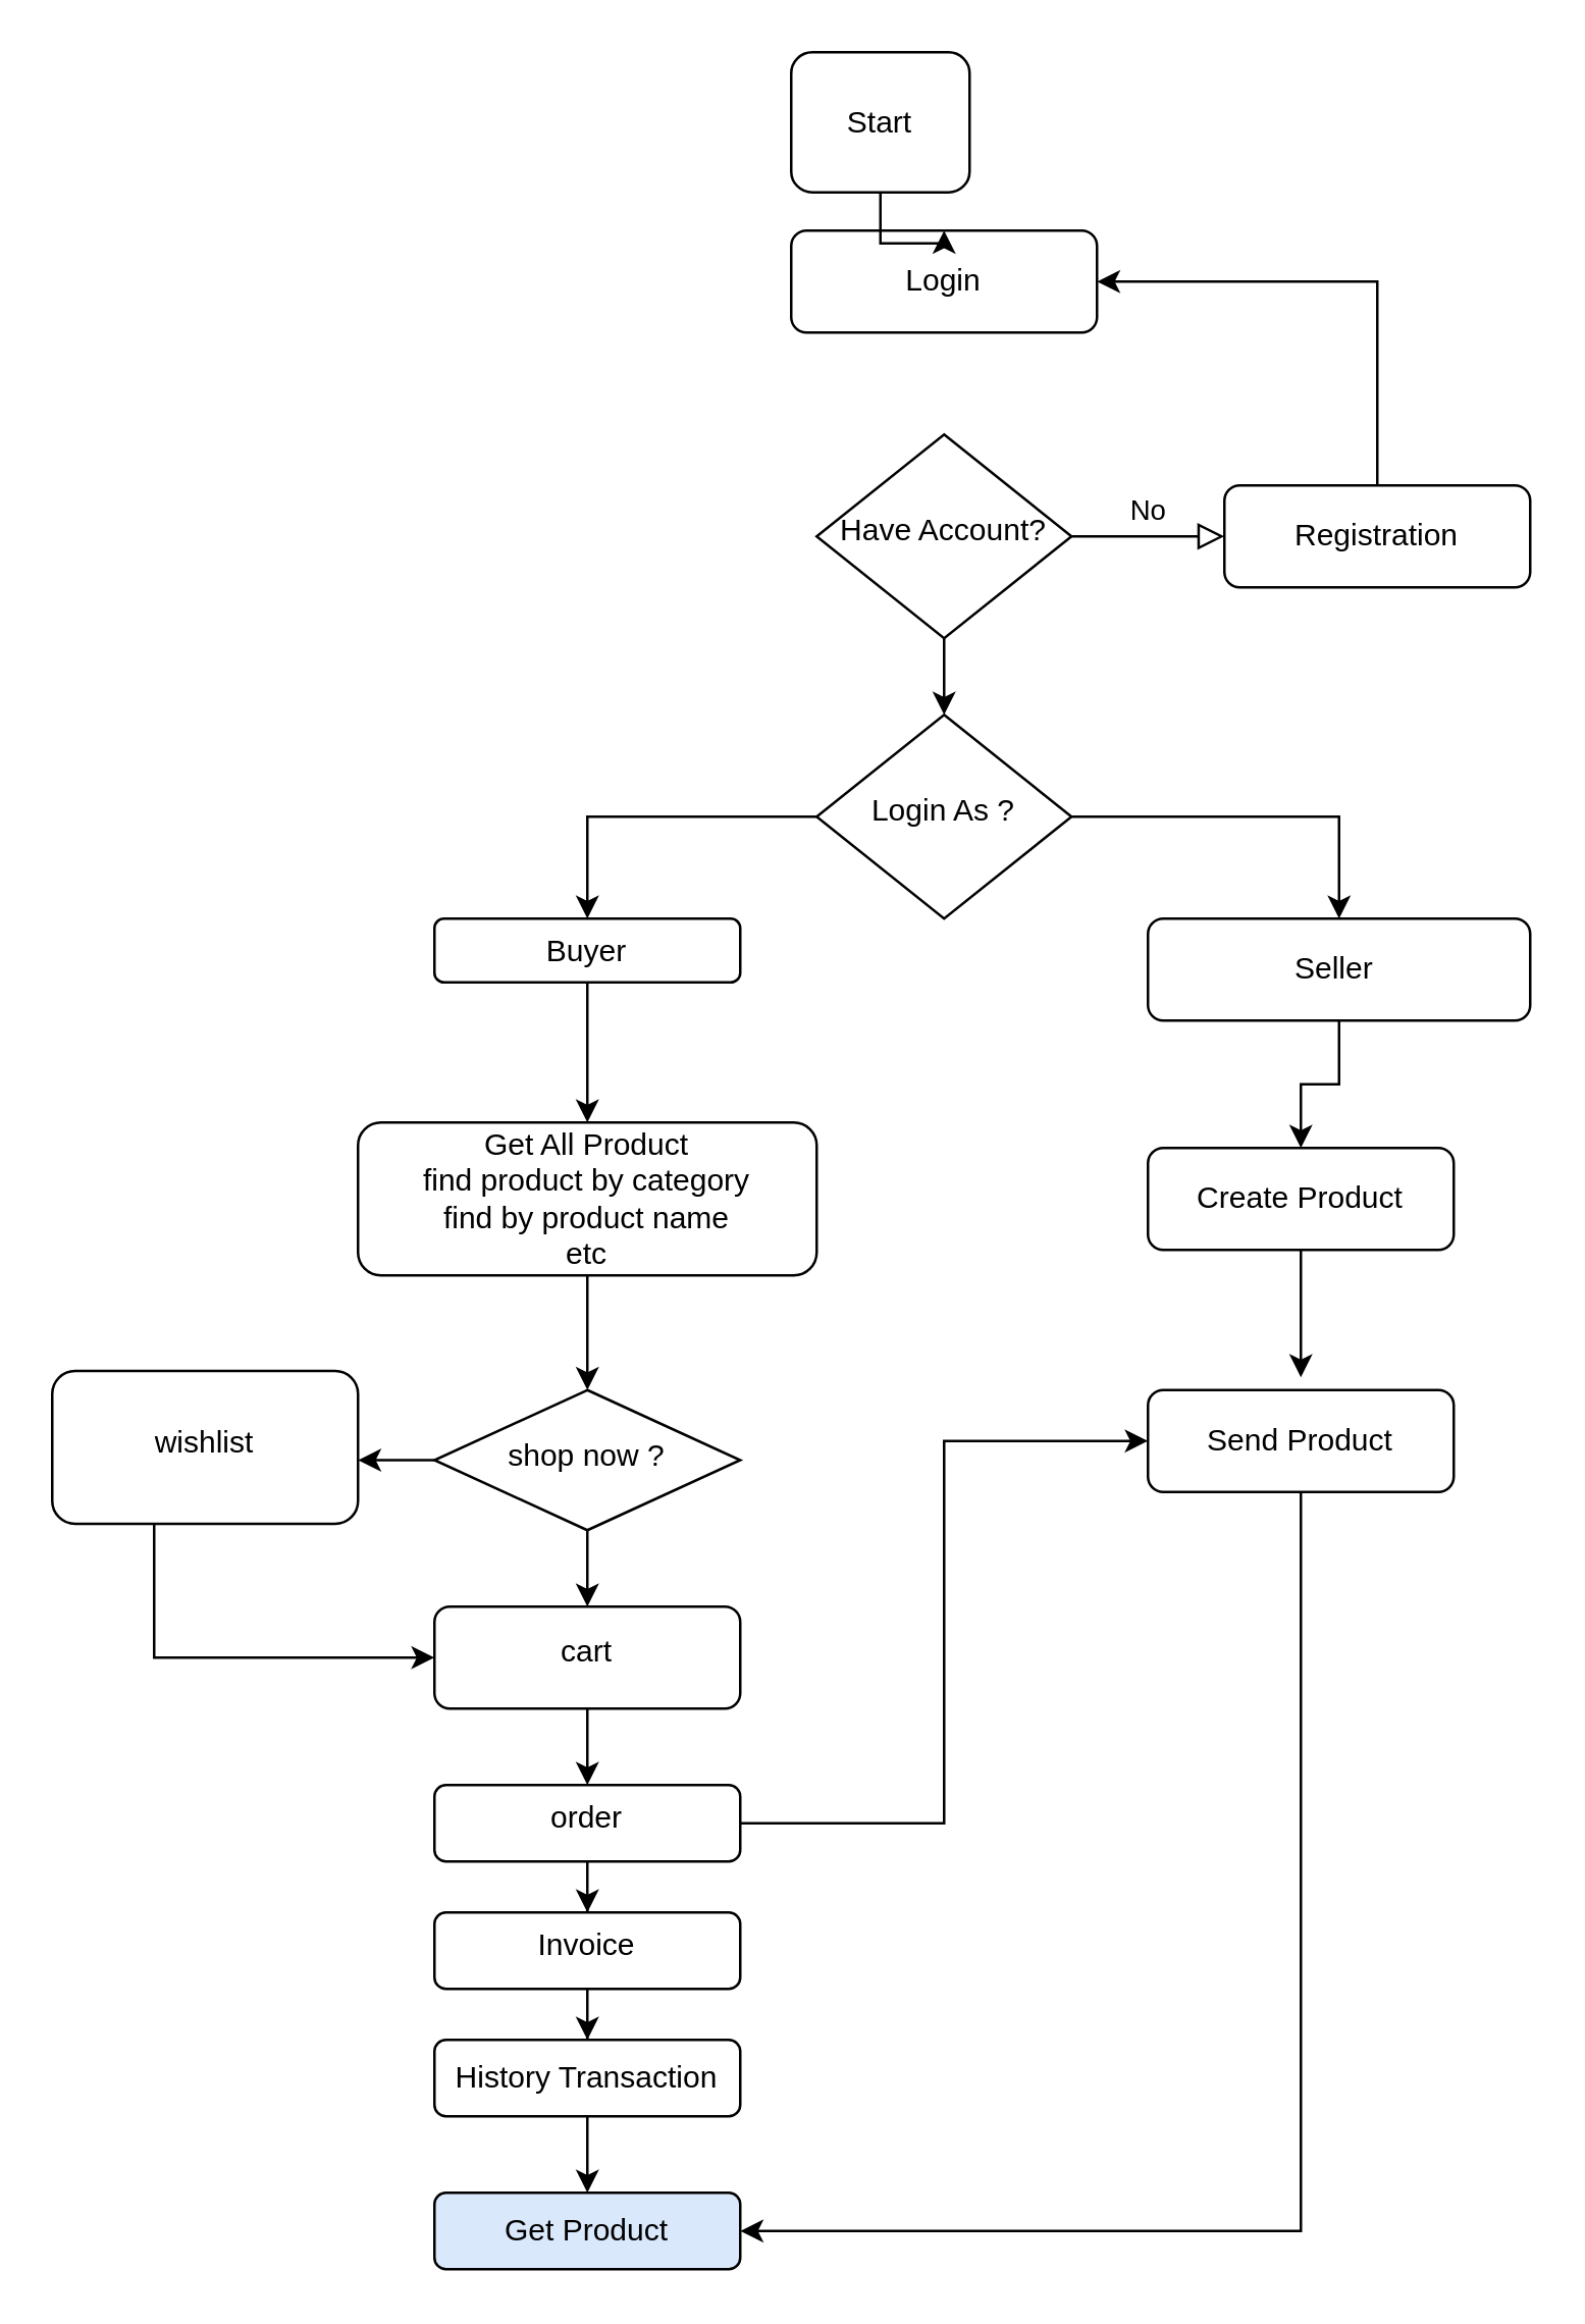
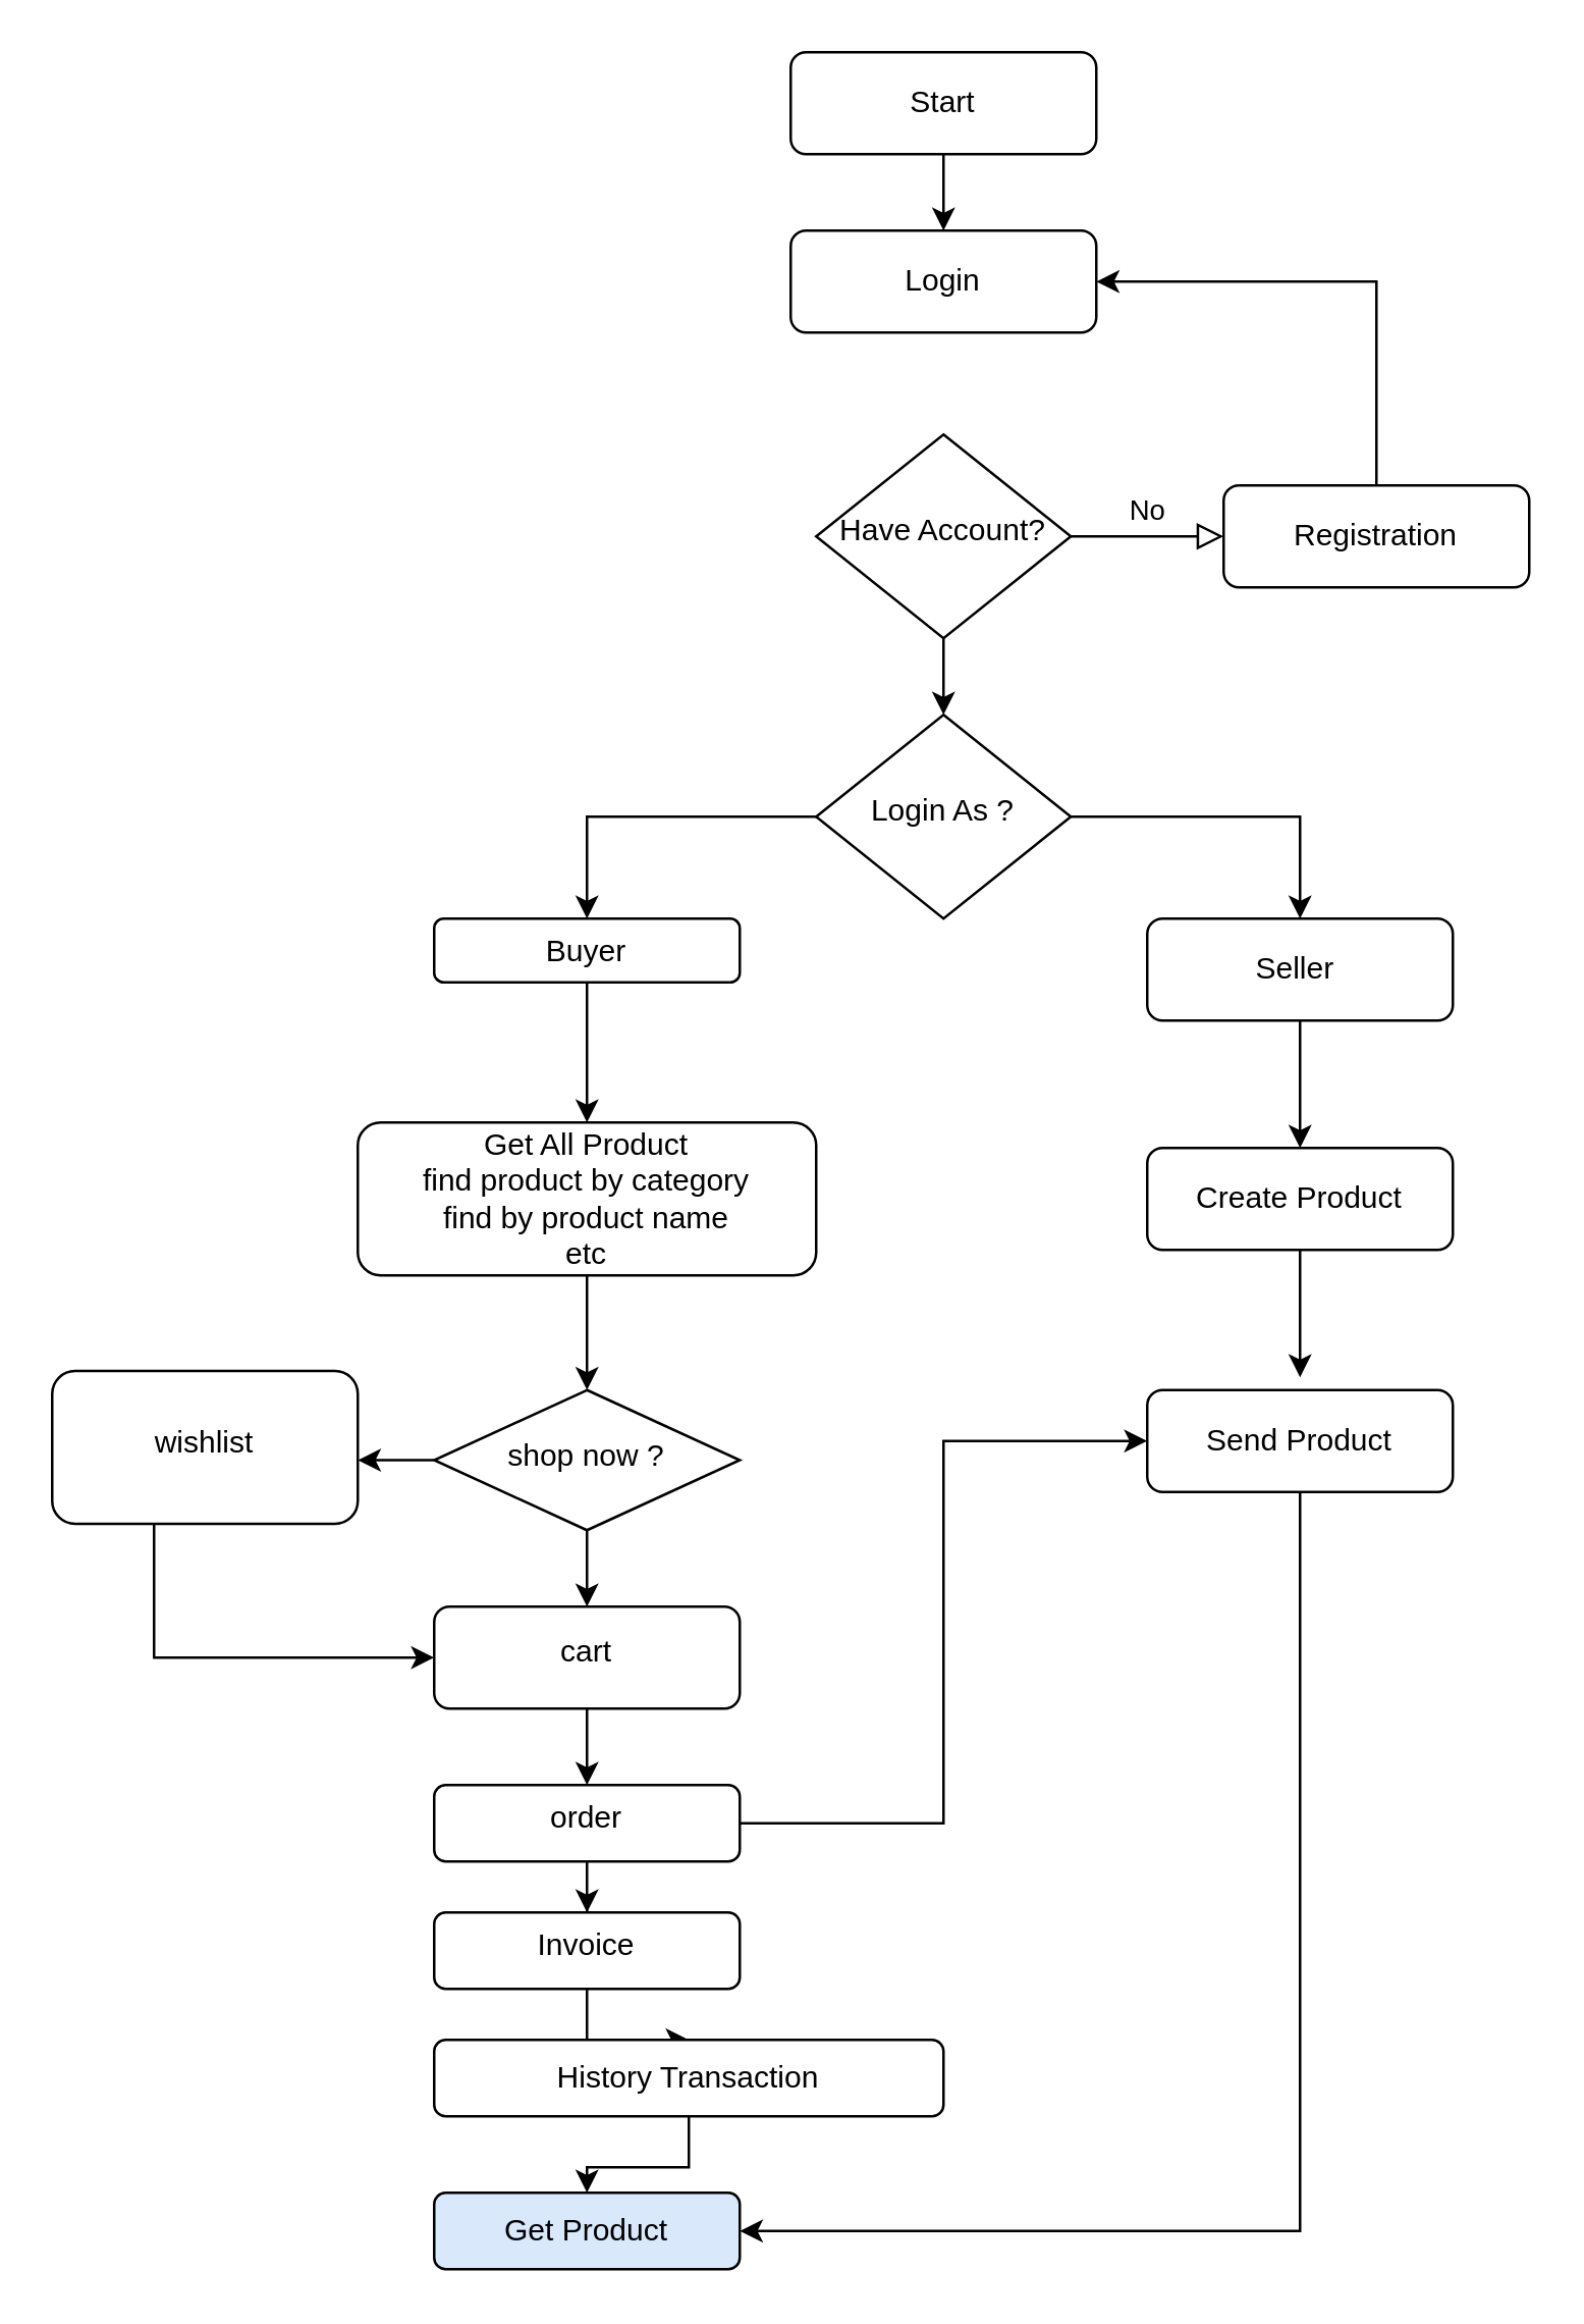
  <mxCell id="0" />
  <mxCell id="1" parent="0" />
  <mxCell id="2" value="Login" style="rounded=1;whiteSpace=wrap;html=1;fontSize=12;glass=0;strokeWidth=1;shadow=0;" parent="1" vertex="1"><mxGeometry x="310" y="90" width="120" height="40" as="geometry" /></mxCell>
  <mxCell id="3" value="No" style="edgeStyle=orthogonalEdgeStyle;rounded=0;html=1;jettySize=auto;orthogonalLoop=1;fontSize=11;endArrow=block;endFill=0;endSize=8;strokeWidth=1;shadow=0;labelBackgroundColor=none;" parent="1" source="5" target="7" edge="1"><mxGeometry y="10" relative="1" as="geometry"><mxPoint as="offset" /></mxGeometry></mxCell>
  <mxCell id="4" style="edgeStyle=orthogonalEdgeStyle;rounded=0;orthogonalLoop=1;jettySize=auto;html=1;" parent="1" source="5" target="16" edge="1"><mxGeometry relative="1" as="geometry" /></mxCell>
  <mxCell id="5" value="Have Account?" style="rhombus;whiteSpace=wrap;html=1;shadow=0;fontFamily=Helvetica;fontSize=12;align=center;strokeWidth=1;spacing=6;spacingTop=-4;" parent="1" vertex="1"><mxGeometry x="320" y="170" width="100" height="80" as="geometry" /></mxCell>
  <mxCell id="6" style="edgeStyle=orthogonalEdgeStyle;rounded=0;orthogonalLoop=1;jettySize=auto;html=1;entryX=1;entryY=0.5;entryDx=0;entryDy=0;" edge="1" parent="1" source="7" target="2"><mxGeometry relative="1" as="geometry"><Array as="points"><mxPoint x="540" y="110" /></Array></mxGeometry></mxCell>
  <mxCell id="7" value="Registration" style="rounded=1;whiteSpace=wrap;html=1;fontSize=12;glass=0;strokeWidth=1;shadow=0;" parent="1" vertex="1"><mxGeometry x="480" y="190" width="120" height="40" as="geometry" /></mxCell>
  <mxCell id="8" value="" style="edgeStyle=orthogonalEdgeStyle;rounded=0;orthogonalLoop=1;jettySize=auto;html=1;" parent="1" source="9" target="18" edge="1"><mxGeometry relative="1" as="geometry" /></mxCell>
- <mxCell id="9" value="Seller&amp;nbsp;" style="rounded=1;whiteSpace=wrap;html=1;fontSize=12;glass=0;strokeWidth=1;shadow=0;" parent="1" vertex="1"><mxGeometry x="450" y="360" width="150" height="40" as="geometry" /></mxCell>
+ <mxCell id="9" value="Seller&amp;nbsp;" style="rounded=1;whiteSpace=wrap;html=1;fontSize=12;glass=0;strokeWidth=1;shadow=0;" parent="1" vertex="1"><mxGeometry x="450" y="360" width="120" height="40" as="geometry" /></mxCell>
  <mxCell id="10" value="" style="edgeStyle=orthogonalEdgeStyle;rounded=0;orthogonalLoop=1;jettySize=auto;html=1;" parent="1" source="11" target="13" edge="1"><mxGeometry relative="1" as="geometry" /></mxCell>
  <mxCell id="11" value="Buyer" style="rounded=1;whiteSpace=wrap;html=1;fontSize=12;glass=0;strokeWidth=1;shadow=0;" parent="1" vertex="1"><mxGeometry x="170" y="360" width="120" height="25" as="geometry" /></mxCell>
  <mxCell id="12" style="edgeStyle=orthogonalEdgeStyle;rounded=0;orthogonalLoop=1;jettySize=auto;html=1;entryX=0.5;entryY=0;entryDx=0;entryDy=0;" parent="1" source="13" target="21" edge="1"><mxGeometry relative="1" as="geometry" /></mxCell>
  <mxCell id="13" value="Get All Product&lt;br&gt;find product by category&lt;br&gt;find by product name &lt;br&gt;etc" style="rounded=1;whiteSpace=wrap;html=1;glass=0;strokeWidth=1;shadow=0;" parent="1" vertex="1"><mxGeometry x="140" y="440" width="180" height="60" as="geometry" /></mxCell>
  <mxCell id="14" style="edgeStyle=orthogonalEdgeStyle;rounded=0;orthogonalLoop=1;jettySize=auto;html=1;entryX=0.5;entryY=0;entryDx=0;entryDy=0;" parent="1" source="16" target="9" edge="1"><mxGeometry relative="1" as="geometry" /></mxCell>
  <mxCell id="15" style="edgeStyle=orthogonalEdgeStyle;rounded=0;orthogonalLoop=1;jettySize=auto;html=1;entryX=0.5;entryY=0;entryDx=0;entryDy=0;" parent="1" source="16" target="11" edge="1"><mxGeometry relative="1" as="geometry" /></mxCell>
  <mxCell id="16" value="Login As ?" style="rhombus;whiteSpace=wrap;html=1;shadow=0;fontFamily=Helvetica;fontSize=12;align=center;strokeWidth=1;spacing=6;spacingTop=-4;" parent="1" vertex="1"><mxGeometry x="320" y="280" width="100" height="80" as="geometry" /></mxCell>
  <mxCell id="17" value="" style="edgeStyle=orthogonalEdgeStyle;rounded=0;orthogonalLoop=1;jettySize=auto;html=1;" parent="1" source="18" edge="1"><mxGeometry relative="1" as="geometry"><mxPoint x="510" y="540" as="targetPoint" /></mxGeometry></mxCell>
  <mxCell id="18" value="Create Product" style="rounded=1;whiteSpace=wrap;html=1;glass=0;strokeWidth=1;shadow=0;" parent="1" vertex="1"><mxGeometry x="450" y="450" width="120" height="40" as="geometry" /></mxCell>
  <mxCell id="19" value="" style="edgeStyle=orthogonalEdgeStyle;rounded=0;orthogonalLoop=1;jettySize=auto;html=1;" parent="1" source="21" target="23" edge="1"><mxGeometry relative="1" as="geometry" /></mxCell>
  <mxCell id="20" value="" style="edgeStyle=orthogonalEdgeStyle;rounded=0;orthogonalLoop=1;jettySize=auto;html=1;" parent="1" source="21" edge="1"><mxGeometry relative="1" as="geometry"><mxPoint x="140" y="572.5" as="targetPoint" /></mxGeometry></mxCell>
  <mxCell id="21" value="shop now ?" style="rhombus;whiteSpace=wrap;html=1;shadow=0;fontFamily=Helvetica;fontSize=12;align=center;strokeWidth=1;spacing=6;spacingTop=-4;" parent="1" vertex="1"><mxGeometry x="170" y="545" width="120" height="55" as="geometry" /></mxCell>
  <mxCell id="22" value="" style="edgeStyle=orthogonalEdgeStyle;rounded=0;orthogonalLoop=1;jettySize=auto;html=1;" parent="1" source="23" target="28" edge="1"><mxGeometry relative="1" as="geometry" /></mxCell>
  <mxCell id="23" value="cart" style="rounded=1;whiteSpace=wrap;html=1;shadow=0;strokeWidth=1;spacing=6;spacingTop=-4;" parent="1" vertex="1"><mxGeometry x="170" y="630" width="120" height="40" as="geometry" /></mxCell>
  <mxCell id="24" style="edgeStyle=orthogonalEdgeStyle;rounded=0;orthogonalLoop=1;jettySize=auto;html=1;entryX=0;entryY=0.5;entryDx=0;entryDy=0;" parent="1" source="25" target="23" edge="1"><mxGeometry relative="1" as="geometry"><Array as="points"><mxPoint x="60" y="650" /></Array></mxGeometry></mxCell>
  <mxCell id="25" value="wishlist" style="rounded=1;whiteSpace=wrap;html=1;shadow=0;strokeWidth=1;spacing=6;spacingTop=-4;" parent="1" vertex="1"><mxGeometry x="20" y="537.5" width="120" height="60" as="geometry" /></mxCell>
  <mxCell id="26" value="" style="edgeStyle=orthogonalEdgeStyle;rounded=0;orthogonalLoop=1;jettySize=auto;html=1;" parent="1" source="28" target="30" edge="1"><mxGeometry relative="1" as="geometry" /></mxCell>
  <mxCell id="27" style="edgeStyle=orthogonalEdgeStyle;rounded=0;orthogonalLoop=1;jettySize=auto;html=1;entryX=0;entryY=0.5;entryDx=0;entryDy=0;" edge="1" parent="1" source="28" target="37"><mxGeometry relative="1" as="geometry" /></mxCell>
  <mxCell id="28" value="order" style="rounded=1;whiteSpace=wrap;html=1;shadow=0;strokeWidth=1;spacing=6;spacingTop=-4;" parent="1" vertex="1"><mxGeometry x="170" y="700" width="120" height="30" as="geometry" /></mxCell>
  <mxCell id="29" style="edgeStyle=orthogonalEdgeStyle;rounded=0;orthogonalLoop=1;jettySize=auto;html=1;" parent="1" source="30" target="33" edge="1"><mxGeometry relative="1" as="geometry" /></mxCell>
  <mxCell id="30" value="Invoice" style="rounded=1;whiteSpace=wrap;html=1;shadow=0;strokeWidth=1;spacing=6;spacingTop=-4;" parent="1" vertex="1"><mxGeometry x="170" y="750" width="120" height="30" as="geometry" /></mxCell>
  <mxCell id="31" value="" style="edgeStyle=orthogonalEdgeStyle;rounded=0;orthogonalLoop=1;jettySize=auto;html=1;" parent="1" edge="1"><mxGeometry relative="1" as="geometry"><mxPoint x="470" y="740" as="sourcePoint" /></mxGeometry></mxCell>
  <mxCell id="32" value="" style="edgeStyle=orthogonalEdgeStyle;rounded=0;orthogonalLoop=1;jettySize=auto;html=1;" parent="1" source="33" target="34" edge="1"><mxGeometry relative="1" as="geometry" /></mxCell>
- <mxCell id="33" value="History Transaction" style="whiteSpace=wrap;html=1;rounded=1;glass=0;strokeWidth=1;shadow=0;" parent="1" vertex="1"><mxGeometry x="170" y="800" width="120" height="30" as="geometry" /></mxCell>
+ <mxCell id="33" value="History Transaction" style="whiteSpace=wrap;html=1;rounded=1;glass=0;strokeWidth=1;shadow=0;" parent="1" vertex="1"><mxGeometry x="170" y="800" width="200" height="30" as="geometry" /></mxCell>
  <mxCell id="34" value="Get Product" style="whiteSpace=wrap;html=1;rounded=1;glass=0;strokeWidth=1;shadow=0;fillColor=#dae8fc;" parent="1" vertex="1"><mxGeometry x="170" y="860" width="120" height="30" as="geometry" /></mxCell>
  <mxCell id="35" style="edgeStyle=orthogonalEdgeStyle;rounded=0;orthogonalLoop=1;jettySize=auto;html=1;" parent="1" source="36" target="2" edge="1"><mxGeometry relative="1" as="geometry" /></mxCell>
- <mxCell id="36" value="Start" style="rounded=1;whiteSpace=wrap;html=1;fontSize=12;glass=0;strokeWidth=1;shadow=0;" parent="1" vertex="1"><mxGeometry x="310" y="20" width="70" height="55" as="geometry" /></mxCell>
+ <mxCell id="36" value="Start" style="rounded=1;whiteSpace=wrap;html=1;fontSize=12;glass=0;strokeWidth=1;shadow=0;" parent="1" vertex="1"><mxGeometry x="310" y="20" width="120" height="40" as="geometry" /></mxCell>
  <mxCell id="37" value="Send Product" style="rounded=1;whiteSpace=wrap;html=1;glass=0;strokeWidth=1;shadow=0;" vertex="1" parent="1"><mxGeometry x="450" y="545" width="120" height="40" as="geometry" /></mxCell>
  <mxCell id="38" style="edgeStyle=orthogonalEdgeStyle;rounded=0;orthogonalLoop=1;jettySize=auto;html=1;entryX=1;entryY=0.5;entryDx=0;entryDy=0;exitX=0.5;exitY=1;exitDx=0;exitDy=0;" edge="1" parent="1" source="37" target="34"><mxGeometry relative="1" as="geometry"><mxPoint x="510.059" y="670" as="sourcePoint" /><Array as="points"><mxPoint x="510" y="875" /></Array></mxGeometry></mxCell>
